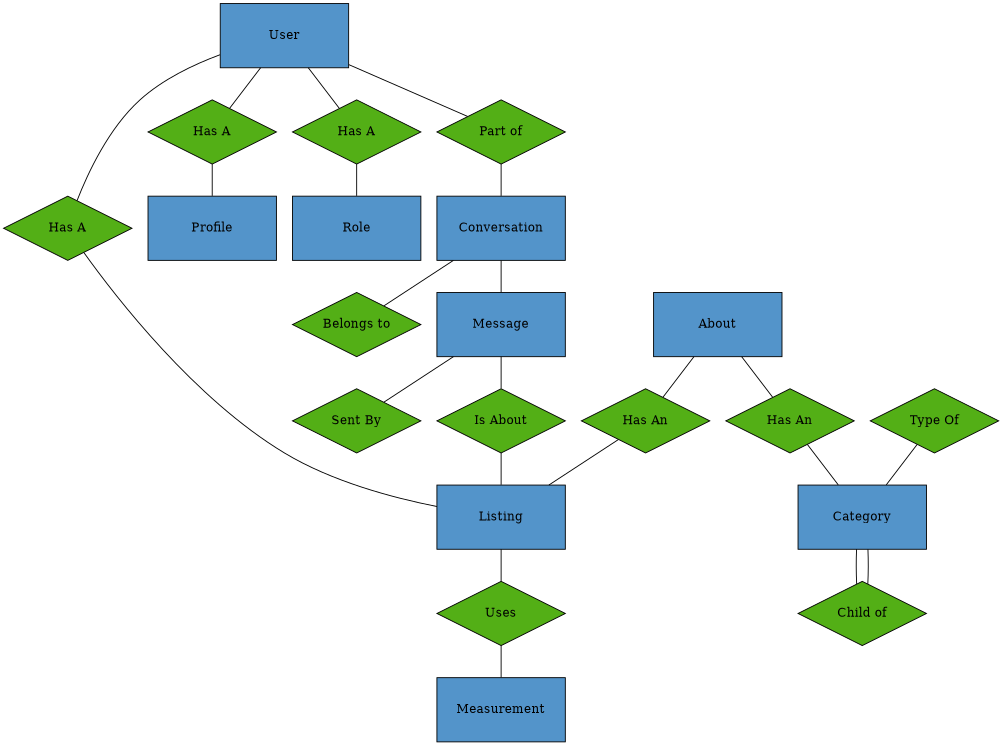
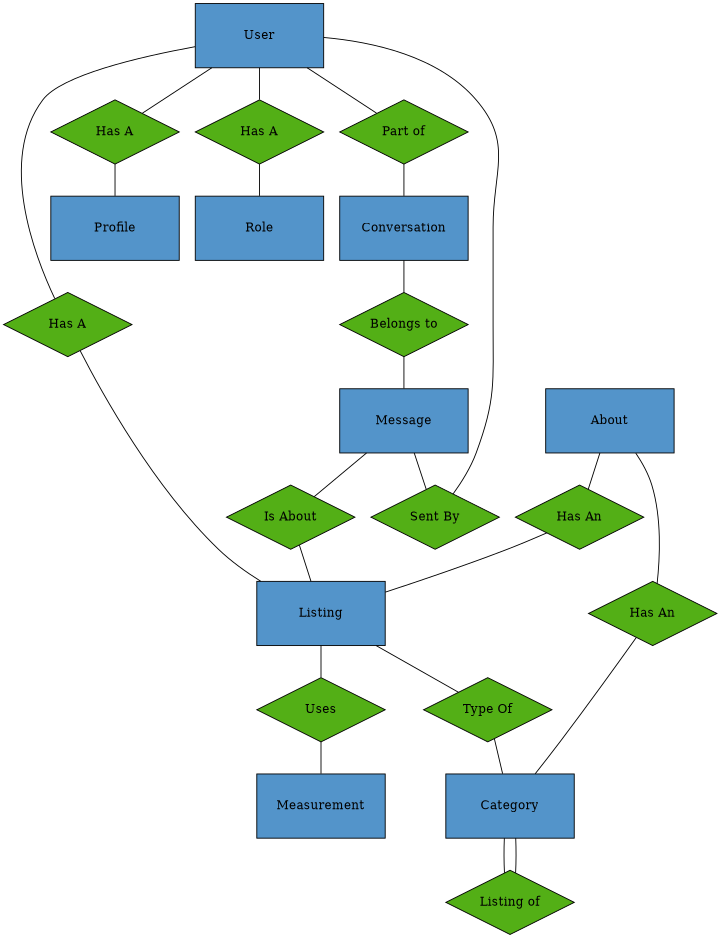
  graph {
    node [fillcolor="#53af16" shape=diamond style=filled]
    User [fillcolor="#5394ca" height=1 shape=Rectangle width=2]
    n2 [height=1 label="Has A" width=2]
    n3 [height=1 label="Has A" width=2]
    n4 [height=1 label="Has A" width=2]
    n5 [height=1 label="Part of" width=2]
    Listing [fillcolor="#5394ca" height=1 shape=Rectangle width=2]
    Profile [fillcolor="#5394ca" height=1 shape=Rectangle width=2]
    Role [fillcolor="#5394ca" height=1 shape=Rectangle width=2]
    Conversation [fillcolor="#5394ca" height=1 shape=Rectangle width=2]
    n10 [height=1 label="Type Of" width=2]
    n11 [height=1 label=Uses width=2]
    Category [fillcolor="#5394ca" height=1 shape=Rectangle width=2]
    Measurement [fillcolor="#5394ca" height=1 shape=Rectangle width=2]
-   n14 [height=1 label="Child of" width=2]
+   n14 [height=1 label="Listing of" width=2]
    n15 [height=1 label="Belongs to" width=2]
    Message [fillcolor="#5394ca" height=1 shape=Rectangle width=2]
    n17 [height=1 label="Sent By" width=2]
    n18 [height=1 label="Is About" width=2]
    n19 [fillcolor="#5394ca" height=1 label=About shape=Rectangle width=2]
    n20 [height=1 label="Has An" width=2]
    n21 [height=1 label="Has An" width=2]
    User -- n2
    User -- n3
    User -- n4
    User -- n5
    n2 -- Listing
    n3 -- Profile
    n4 -- Role
    n5 -- Conversation
+   Listing -- n10
    Listing -- n11
    Conversation -- n15
    n10 -- Category
    n11 -- Measurement
    Category -- n14
    n14 -- Category
-   Conversation -- Message
+   n15 -- Message
    Message -- n17
    Message -- n18
+   n17 -- User
    n18 -- Listing
    n19 -- n20
    n19 -- n21
    n20 -- Listing
    n21 -- Category
  }
